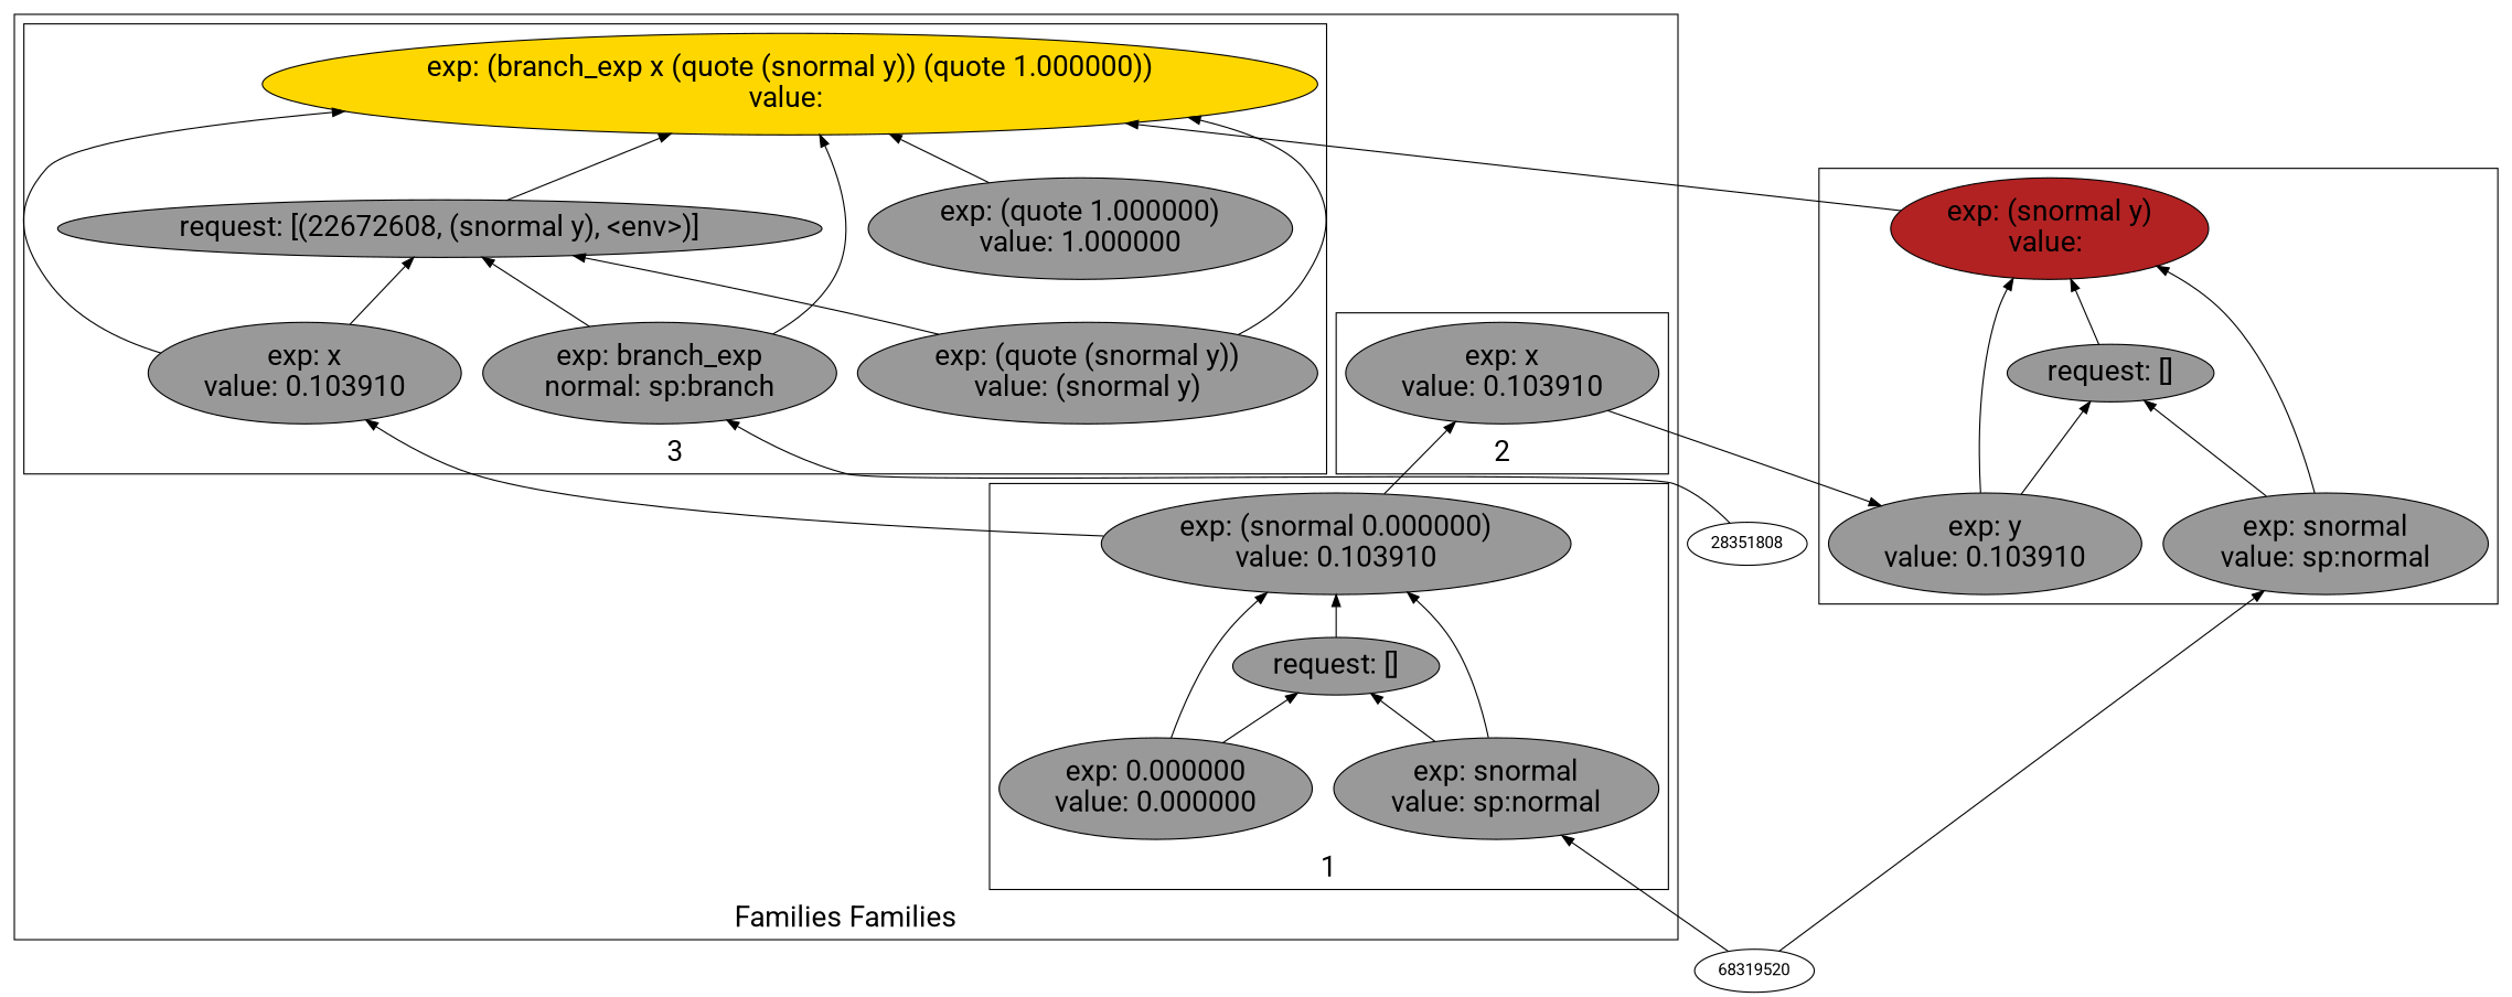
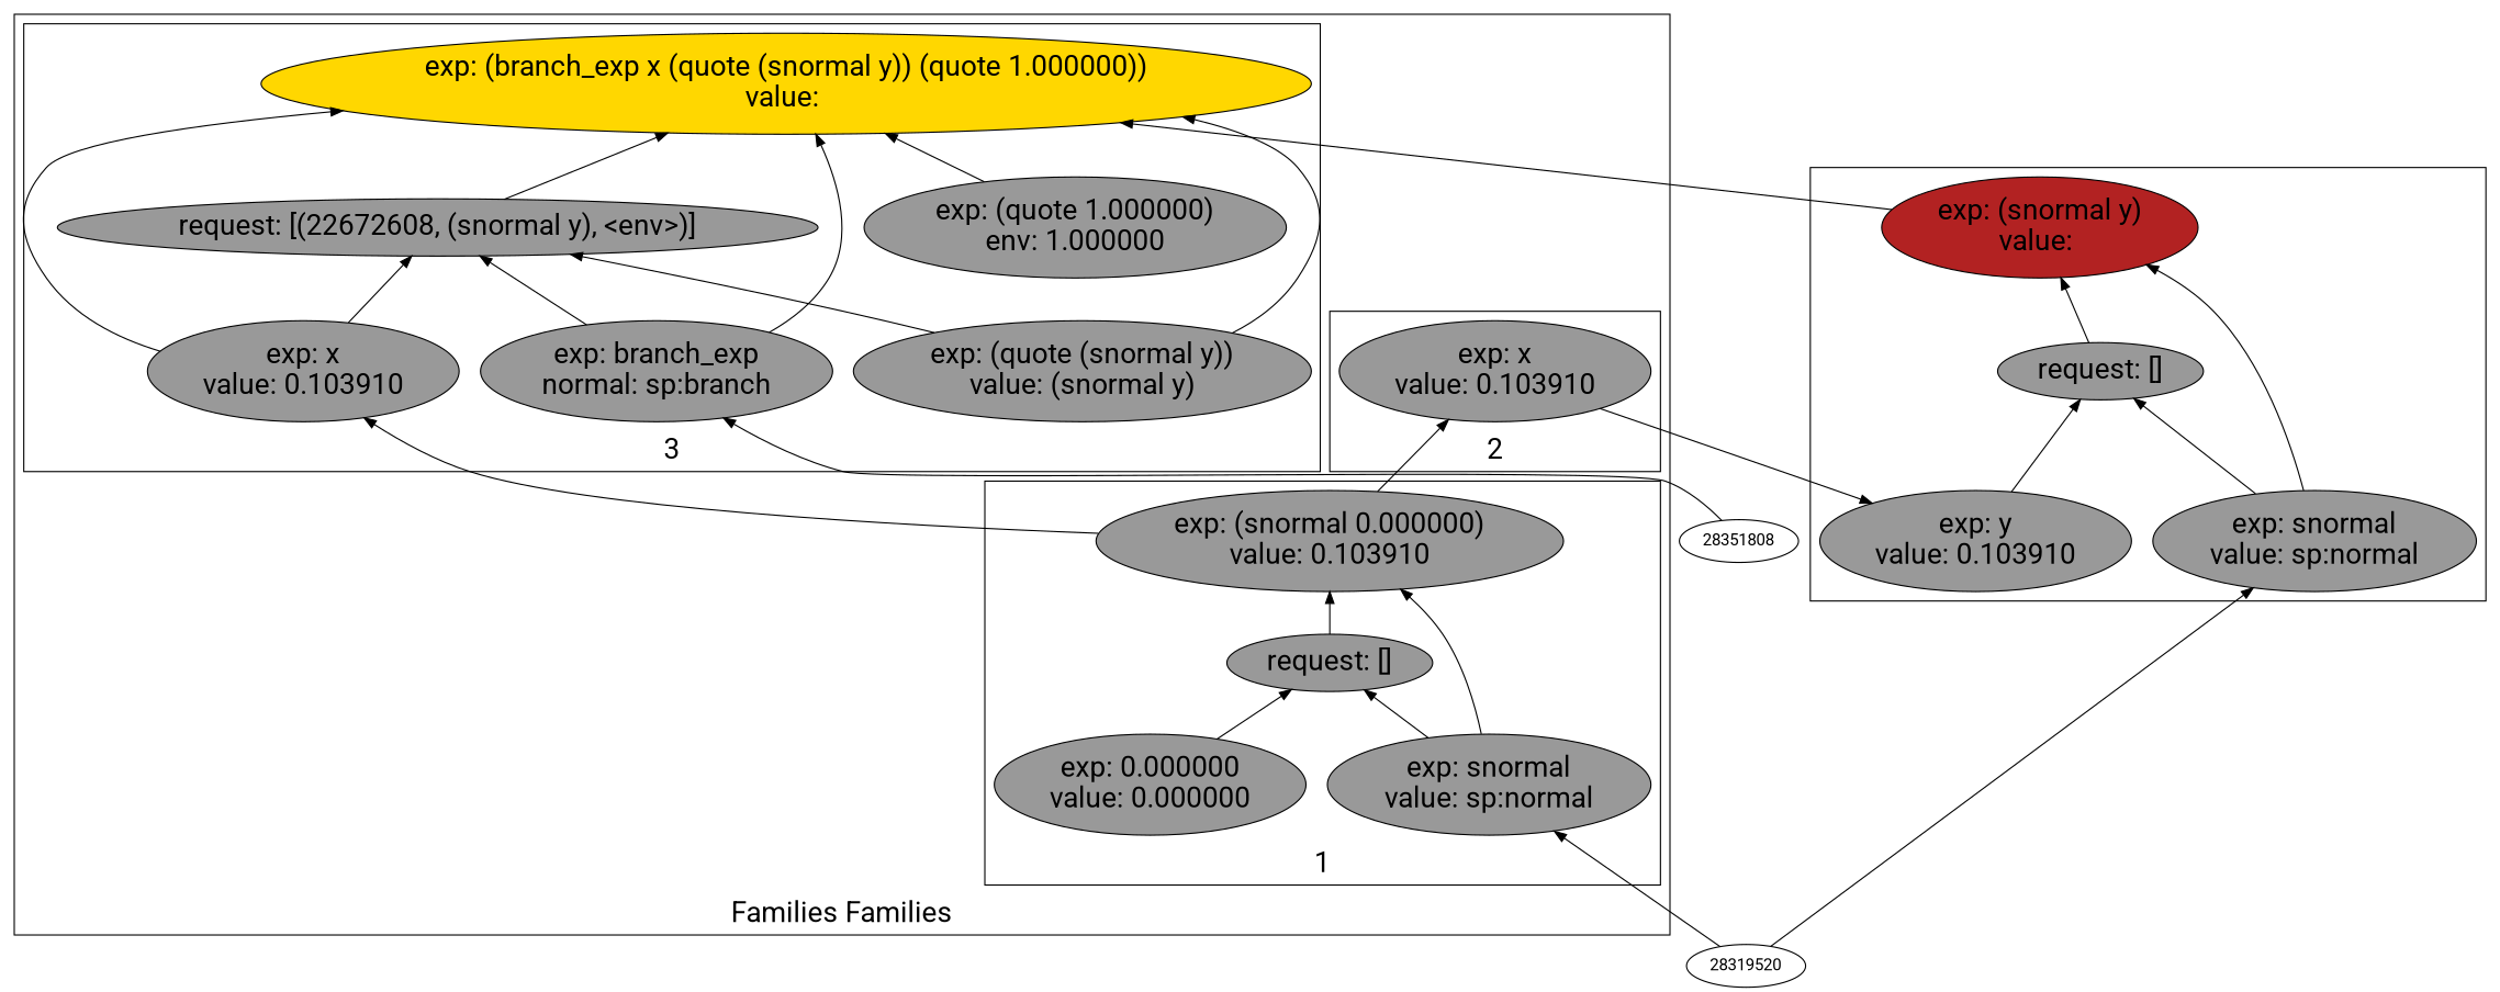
  digraph {
    fontname=Roboto
    fontsize=24
    rankdir=BT
    node [fillcolor=grey60 fontname=Roboto fontsize=24 shape=ellipse style=filled]
    edge [arrowhead=normal color=black constraint=true fontname=Roboto style=solid]
    n1 [label="exp: (snormal 0.000000)\nvalue: 0.103910"]
    n2 [label="request: []"]
    n3 [label="exp: snormal\nvalue: sp:normal"]
    n4 [label="exp: 0.000000\nvalue: 0.000000"]
    n5 [label="exp: x\nvalue: 0.103910"]
    n6 [fillcolor=gold label="exp: (branch_exp x (quote (snormal y)) (quote 1.000000))\nvalue: "]
    n7 [label="request: [(22672608, (snormal y), <env>)]"]
    n8 [label="exp: branch_exp\nnormal: sp:branch"]
    n9 [label="exp: x\nvalue: 0.103910"]
    n10 [label="exp: (quote (snormal y))\nvalue: (snormal y)"]
-   n11 [label="exp: (quote 1.000000)\nvalue: 1.000000"]
+   n11 [label="exp: (quote 1.000000)\nenv: 1.000000"]
    n12 [fillcolor=firebrick label="exp: (snormal y)\nvalue: "]
    n13 [label="request: []"]
    n14 [label="exp: snormal\nvalue: sp:normal"]
    n15 [label="exp: y\nvalue: 0.103910"]
-   28319520 [label=68319520 fillcolor="" fontsize="" shape="" style=""]
+   28319520 [fillcolor="" fontsize="" shape="" style=""]
    28351808 [fillcolor="" fontsize="" shape="" style=""]
    subgraph cluster_1 {
      label="Families Families"
      subgraph cluster_2 {
        label=1
        n1
        n2
        n3
        n4
      }
      subgraph cluster_3 {
        label=2
        n5
      }
      subgraph cluster_4 {
        label=3
        n6
        n7
        n8
        n9
        n10
        n11
      }
    }
    subgraph cluster_5 {
      n12
      n13
      n14
      n15
    }
    n1 -> n5
    n1 -> n9
    n2 -> n1
    n3 -> n1
    n3 -> n2
-   n4 -> n1
    n4 -> n2
    n5 -> n15
    n7 -> n6
    n8 -> n6
    n8 -> n7
    n9 -> n6
    n9 -> n7
    n10 -> n6
    n10 -> n7
    n11 -> n6
    n12 -> n6
    n13 -> n12
    n14 -> n12
    n14 -> n13
-   n15 -> n12
    n15 -> n13
    28319520 -> n3
    28319520 -> n14
    28351808 -> n8
  }
